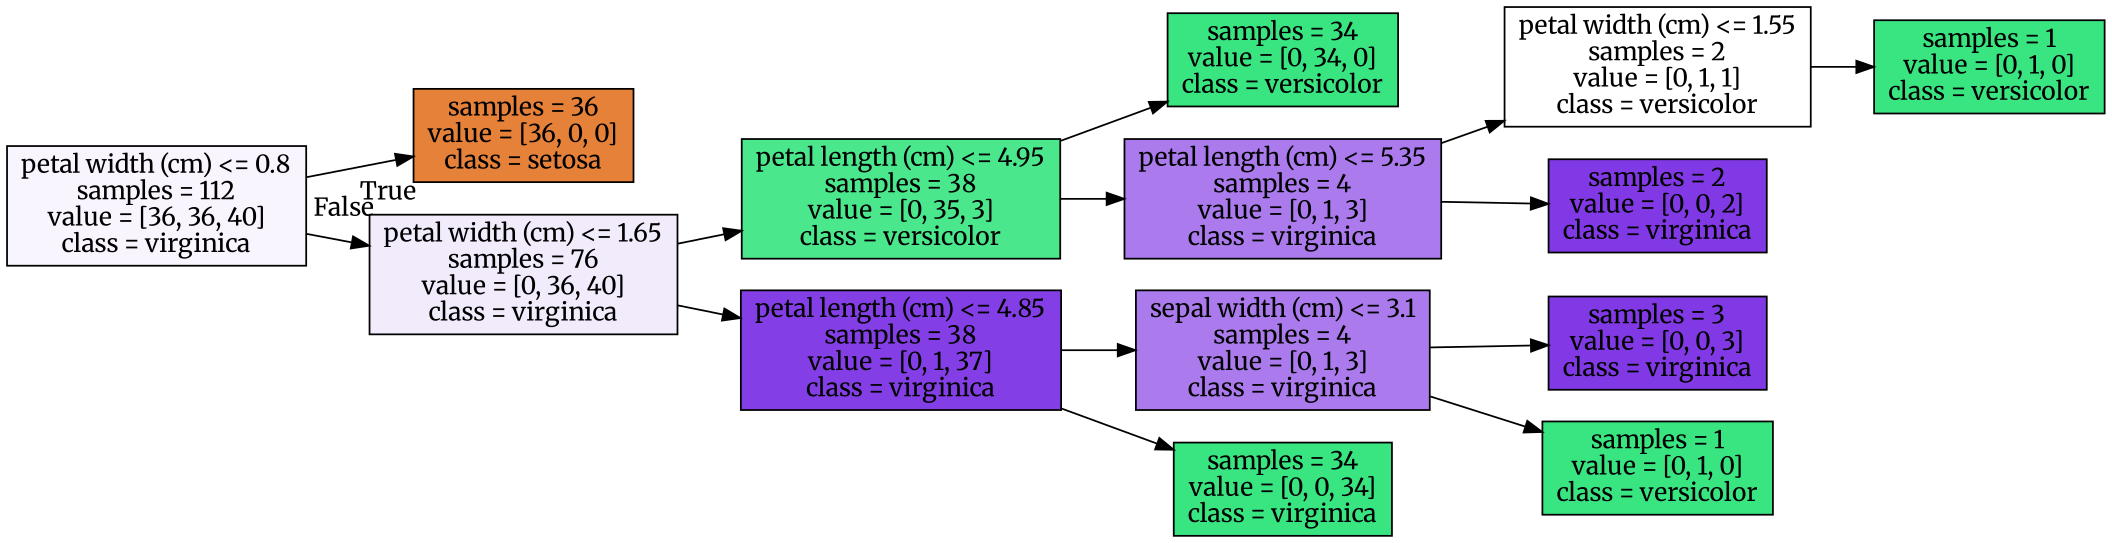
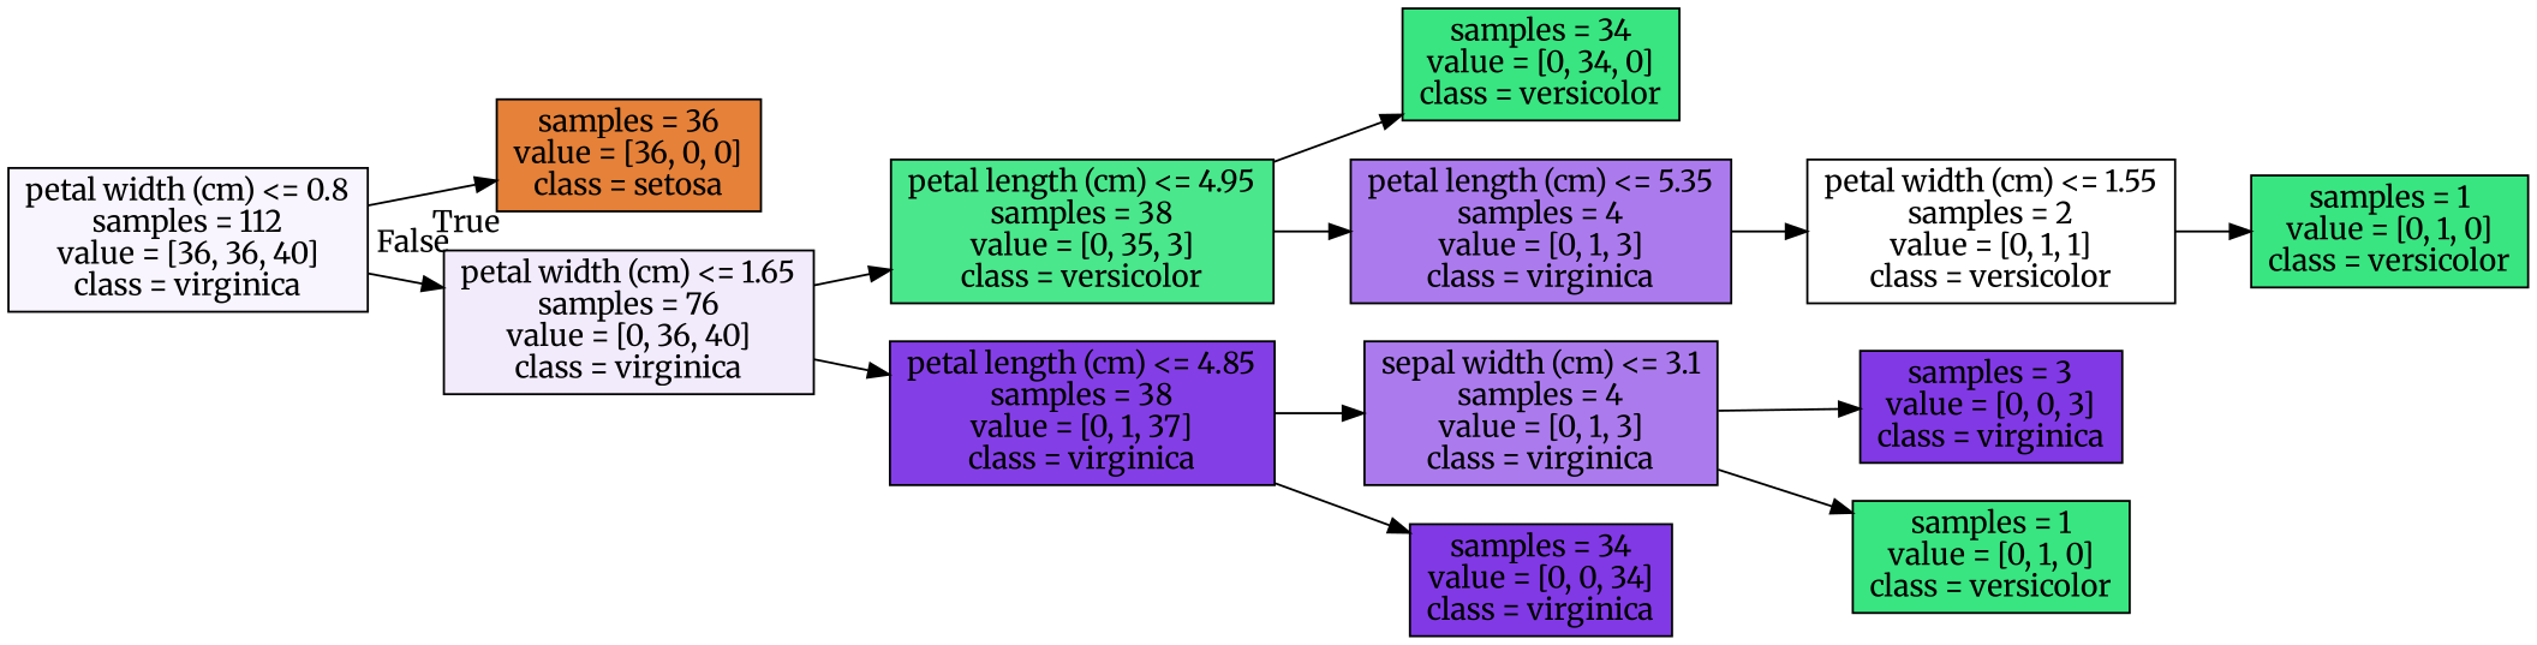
  digraph {
    fontname=Merriweather
    rankdir=LR
    node [color=black fillcolor="#39e581" fontname=Merriweather shape=box style=filled]
    edge [fontname=Merriweather]
    n1 [fillcolor="#f8f5fe" label="petal width (cm) <= 0.8\nsamples = 112\nvalue = [36, 36, 40]\nclass = virginica"]
    n2 [fillcolor="#e58139" label="samples = 36\nvalue = [36, 0, 0]\nclass = setosa"]
    n3 [fillcolor="#f2ebfc" label="petal width (cm) <= 1.65\nsamples = 76\nvalue = [0, 36, 40]\nclass = virginica"]
    n4 [fillcolor="#4ae78c" label="petal length (cm) <= 4.95\nsamples = 38\nvalue = [0, 35, 3]\nclass = versicolor"]
    n5 [fillcolor="#843ee6" label="petal length (cm) <= 4.85\nsamples = 38\nvalue = [0, 1, 37]\nclass = virginica"]
    n6 [label="samples = 34\nvalue = [0, 34, 0]\nclass = versicolor"]
    n7 [fillcolor="#ab7bee" label="petal length (cm) <= 5.35\nsamples = 4\nvalue = [0, 1, 3]\nclass = virginica"]
    n8 [fillcolor="#ab7bee" label="sepal width (cm) <= 3.1\nsamples = 4\nvalue = [0, 1, 3]\nclass = virginica"]
-   n9 [label="samples = 34\nvalue = [0, 0, 34]\nclass = virginica"]
+   n9 [fillcolor="#8139e5" label="samples = 34\nvalue = [0, 0, 34]\nclass = virginica"]
    n10 [fillcolor="#ffffff" label="petal width (cm) <= 1.55\nsamples = 2\nvalue = [0, 1, 1]\nclass = versicolor"]
-   n11 [fillcolor="#8139e5" label="samples = 2\nvalue = [0, 0, 2]\nclass = virginica"]
    n12 [label="samples = 1\nvalue = [0, 1, 0]\nclass = versicolor"]
    n13 [fillcolor="#8139e5" label="samples = 3\nvalue = [0, 0, 3]\nclass = virginica"]
    n14 [label="samples = 1\nvalue = [0, 1, 0]\nclass = versicolor"]
    n1 -> n2 [headlabel=True labelangle=45 labeldistance=2.5]
    n1 -> n3 [headlabel=False labelangle=-45 labeldistance=2.5]
    n3 -> n4
    n3 -> n5
    n4 -> n6
    n4 -> n7
    n5 -> n8
    n5 -> n9
    n7 -> n10
-   n7 -> n11
    n8 -> n13
    n8 -> n14
    n10 -> n12
  }
